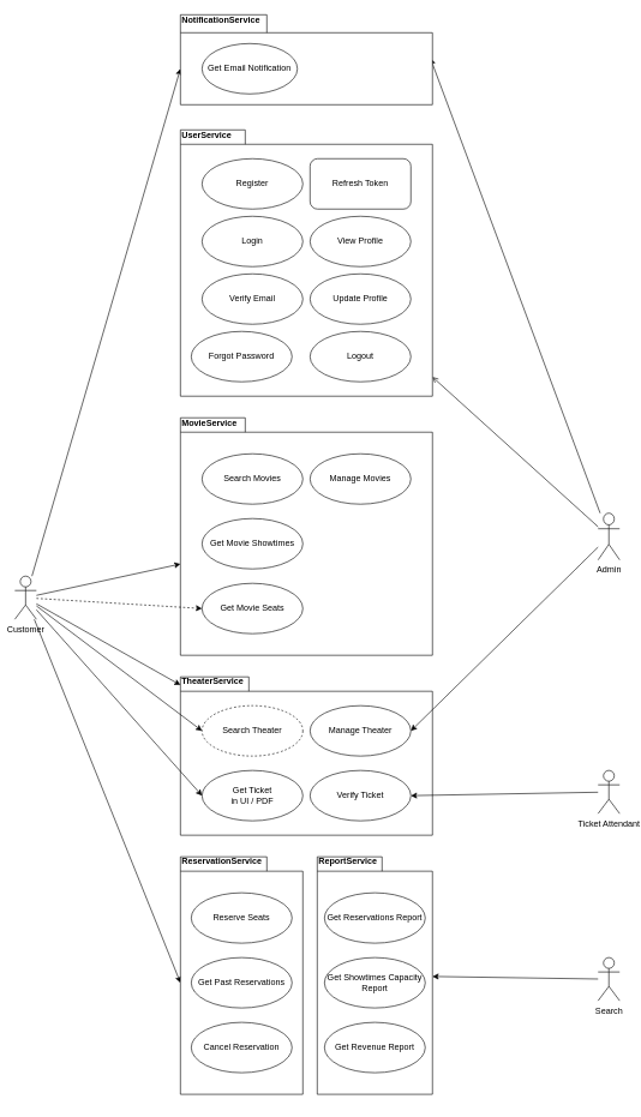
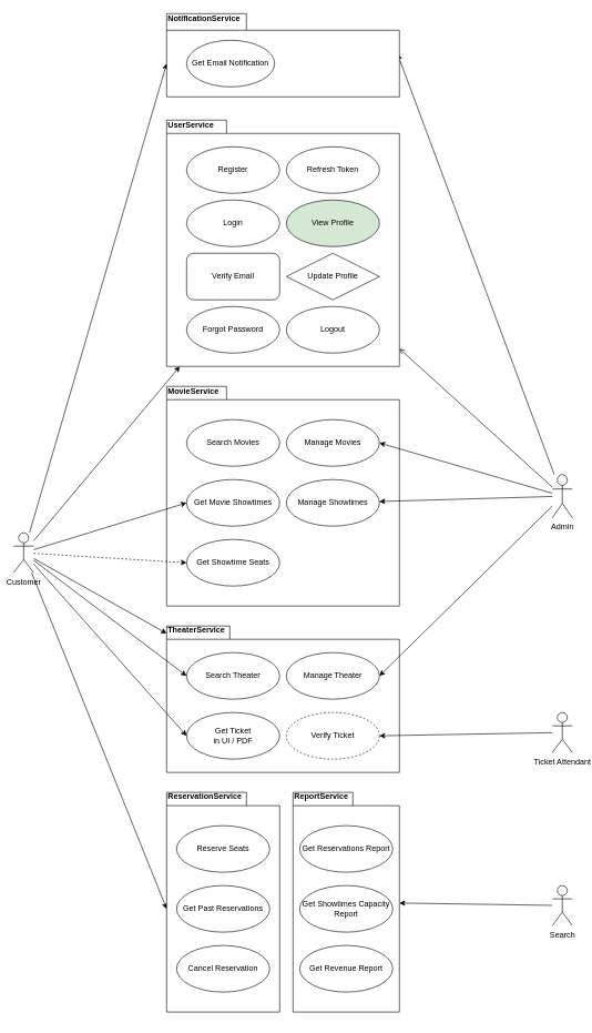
  <mxCell id="0" />
  <mxCell id="1" parent="0" />
  <mxCell id="2" value="TheaterService" style="shape=folder;fontStyle=1;spacingTop=10;tabWidth=95;tabHeight=20;tabPosition=left;html=1;whiteSpace=wrap;verticalAlign=bottom;align=left;labelPosition=center;verticalLabelPosition=top;textDirection=ltr;spacingBottom=-16;" vertex="1" parent="1"><mxGeometry x="250" y="940" width="350" height="220" as="geometry" /></mxCell>
  <mxCell id="3" value="Admin" style="shape=umlActor;verticalLabelPosition=bottom;verticalAlign=top;html=1;outlineConnect=0;" vertex="1" parent="1"><mxGeometry x="830" y="712.5" width="30" height="65" as="geometry" /></mxCell>
  <mxCell id="4" value="Customer" style="shape=umlActor;verticalLabelPosition=bottom;verticalAlign=top;html=1;outlineConnect=0;" vertex="1" parent="1"><mxGeometry x="20" y="800" width="30" height="60" as="geometry" /></mxCell>
  <mxCell id="5" value="MovieService" style="shape=folder;fontStyle=1;spacingTop=10;tabWidth=90;tabHeight=20;tabPosition=left;html=1;whiteSpace=wrap;verticalAlign=bottom;align=left;labelPosition=center;verticalLabelPosition=top;textDirection=ltr;spacingBottom=-16;" vertex="1" parent="1"><mxGeometry x="250" y="580" width="350" height="330" as="geometry" /></mxCell>
  <mxCell id="6" value="Manage Movies" style="ellipse;whiteSpace=wrap;html=1;" vertex="1" parent="1"><mxGeometry x="430" y="630" width="140" height="70" as="geometry" /></mxCell>
  <mxCell id="7" value="Search Movies" style="ellipse;whiteSpace=wrap;html=1;" vertex="1" parent="1"><mxGeometry x="280" y="630" width="140" height="70" as="geometry" /></mxCell>
  <mxCell id="8" value="Get Movie Showtimes" style="ellipse;whiteSpace=wrap;html=1;" vertex="1" parent="1"><mxGeometry x="280" y="720" width="140" height="70" as="geometry" /></mxCell>
- <mxCell id="9" value="Get Movie Seats" style="ellipse;whiteSpace=wrap;html=1;" vertex="1" parent="1"><mxGeometry x="280" y="810" width="140" height="70" as="geometry" /></mxCell>
+ <mxCell id="9" value="Get Showtime Seats" style="ellipse;whiteSpace=wrap;html=1;" vertex="1" parent="1"><mxGeometry x="280" y="810" width="140" height="70" as="geometry" /></mxCell>
  <mxCell id="10" style="rounded=0;orthogonalLoop=1;jettySize=auto;html=1;entryX=0.992;entryY=0.485;entryDx=0;entryDy=0;entryPerimeter=0;" edge="1" parent="1" source="3" target="15"><mxGeometry relative="1" as="geometry" /></mxCell>
  <mxCell id="11" style="rounded=0;orthogonalLoop=1;jettySize=auto;html=1;entryX=0;entryY=0;entryDx=0;entryDy=75;entryPerimeter=0;" edge="1" parent="1" source="4" target="15"><mxGeometry relative="1" as="geometry"><mxPoint x="735" y="80" as="sourcePoint" /><mxPoint x="607" y="81" as="targetPoint" /></mxGeometry></mxCell>
  <mxCell id="12" style="rounded=0;orthogonalLoop=1;jettySize=auto;html=1;endArrow=open;" edge="1" parent="1" source="3" target="18"><mxGeometry relative="1" as="geometry"><mxPoint x="745" y="90" as="sourcePoint" /><mxPoint x="617" y="91" as="targetPoint" /></mxGeometry></mxCell>
+ <mxCell id="13" style="rounded=0;orthogonalLoop=1;jettySize=auto;html=1;" edge="1" parent="1" source="4" target="18"><mxGeometry relative="1" as="geometry"><mxPoint x="755" y="100" as="sourcePoint" /><mxPoint x="627" y="101" as="targetPoint" /></mxGeometry></mxCell>
  <mxCell id="14" value="" style="group" vertex="1" connectable="0" parent="1"><mxGeometry x="250" y="20" width="350" height="125" as="geometry" /></mxCell>
  <mxCell id="15" value="NotificationService" style="shape=folder;fontStyle=1;spacingTop=10;tabWidth=120;tabHeight=25;tabPosition=left;html=1;whiteSpace=wrap;verticalAlign=bottom;align=left;labelPosition=center;verticalLabelPosition=top;textDirection=ltr;spacingBottom=-16;" vertex="1" parent="14"><mxGeometry width="350" height="125" as="geometry" /></mxCell>
  <mxCell id="16" value="Get Email Notification" style="ellipse;whiteSpace=wrap;html=1;" vertex="1" parent="14"><mxGeometry x="29.999" y="40" width="132.432" height="70" as="geometry" /></mxCell>
  <mxCell id="17" value="" style="group" vertex="1" connectable="0" parent="1"><mxGeometry x="250" y="180" width="350" height="370" as="geometry" /></mxCell>
  <mxCell id="18" value="UserService" style="shape=folder;fontStyle=1;spacingTop=10;tabWidth=90;tabHeight=20;tabPosition=left;html=1;whiteSpace=wrap;verticalAlign=bottom;align=left;labelPosition=center;verticalLabelPosition=top;textDirection=ltr;spacingBottom=-16;" vertex="1" parent="17"><mxGeometry width="350" height="370" as="geometry" /></mxCell>
- <mxCell id="19" value="Verify Email" style="ellipse;whiteSpace=wrap;html=1;" vertex="1" parent="17"><mxGeometry x="30" y="200" width="140" height="70" as="geometry" /></mxCell>
- <mxCell id="20" value="Forgot Password" style="ellipse;whiteSpace=wrap;html=1;" vertex="1" parent="17"><mxGeometry x="15" y="280" width="140" height="70" as="geometry" /></mxCell>
+ <mxCell id="19" value="Verify Email" style="whiteSpace=wrap;html=1;rounded=1;" vertex="1" parent="17"><mxGeometry x="30" y="200" width="140" height="70" as="geometry" /></mxCell>
+ <mxCell id="20" value="Forgot Password" style="ellipse;whiteSpace=wrap;html=1;" vertex="1" parent="17"><mxGeometry x="30" y="280" width="140" height="70" as="geometry" /></mxCell>
  <mxCell id="21" value="Login" style="ellipse;whiteSpace=wrap;html=1;" vertex="1" parent="17"><mxGeometry x="30" y="120" width="140" height="70" as="geometry" /></mxCell>
- <mxCell id="22" value="Refresh Token" style="whiteSpace=wrap;html=1;rounded=1;" vertex="1" parent="17"><mxGeometry x="180" y="40" width="140" height="70" as="geometry" /></mxCell>
- <mxCell id="23" value="View Profile" style="ellipse;whiteSpace=wrap;html=1;" vertex="1" parent="17"><mxGeometry x="180" y="120" width="140" height="70" as="geometry" /></mxCell>
- <mxCell id="24" value="Update Profile" style="ellipse;whiteSpace=wrap;html=1;" vertex="1" parent="17"><mxGeometry x="180" y="200" width="140" height="70" as="geometry" /></mxCell>
+ <mxCell id="22" value="Refresh Token" style="ellipse;whiteSpace=wrap;html=1;" vertex="1" parent="17"><mxGeometry x="180" y="40" width="140" height="70" as="geometry" /></mxCell>
+ <mxCell id="23" value="View Profile" style="ellipse;whiteSpace=wrap;html=1;fillColor=#d5e8d4;" vertex="1" parent="17"><mxGeometry x="180" y="120" width="140" height="70" as="geometry" /></mxCell>
+ <mxCell id="24" value="Update Profile" style="rhombus;whiteSpace=wrap;html=1;" vertex="1" parent="17"><mxGeometry x="180" y="200" width="140" height="70" as="geometry" /></mxCell>
  <mxCell id="25" value="Logout" style="ellipse;whiteSpace=wrap;html=1;" vertex="1" parent="17"><mxGeometry x="180" y="280" width="140" height="70" as="geometry" /></mxCell>
  <mxCell id="26" value="Register" style="ellipse;whiteSpace=wrap;html=1;" vertex="1" parent="17"><mxGeometry x="30" y="40" width="140" height="70" as="geometry" /></mxCell>
  <mxCell id="27" value="" style="group" vertex="1" connectable="0" parent="1"><mxGeometry x="440" y="1190" width="200" height="340" as="geometry" /></mxCell>
  <mxCell id="28" value="ReportService" style="shape=folder;fontStyle=1;spacingTop=10;tabWidth=90;tabHeight=20;tabPosition=left;html=1;whiteSpace=wrap;verticalAlign=bottom;align=left;labelPosition=center;verticalLabelPosition=top;textDirection=ltr;spacingBottom=-16;" vertex="1" parent="27"><mxGeometry width="160" height="330" as="geometry" /></mxCell>
  <mxCell id="29" value="Get Reservations Report" style="ellipse;whiteSpace=wrap;html=1;" vertex="1" parent="27"><mxGeometry x="10" y="50" width="140" height="70" as="geometry" /></mxCell>
  <mxCell id="30" value="Get Showtimes Capacity Report" style="ellipse;whiteSpace=wrap;html=1;" vertex="1" parent="27"><mxGeometry x="10" y="140" width="140" height="70" as="geometry" /></mxCell>
  <mxCell id="31" value="Get Revenue Report" style="ellipse;whiteSpace=wrap;html=1;" vertex="1" parent="27"><mxGeometry x="10" y="230" width="140" height="70" as="geometry" /></mxCell>
  <mxCell id="32" style="rounded=0;orthogonalLoop=1;jettySize=auto;html=1;" edge="1" parent="1" source="4" target="2"><mxGeometry relative="1" as="geometry"><mxPoint x="70" y="533" as="sourcePoint" /><mxPoint x="260" y="451" as="targetPoint" /></mxGeometry></mxCell>
- <mxCell id="33" style="rounded=0;orthogonalLoop=1;jettySize=auto;html=1;" edge="1" parent="1" source="4" target="5"><mxGeometry relative="1" as="geometry"><mxPoint x="80" y="543" as="sourcePoint" /><mxPoint x="270" y="461" as="targetPoint" /></mxGeometry></mxCell>
+ <mxCell id="33" style="rounded=0;orthogonalLoop=1;jettySize=auto;html=1;entryX=0;entryY=0.5;entryDx=0;entryDy=0;" edge="1" parent="1" source="4" target="8"><mxGeometry relative="1" as="geometry"><mxPoint x="80" y="543" as="sourcePoint" /><mxPoint x="270" y="461" as="targetPoint" /></mxGeometry></mxCell>
  <mxCell id="34" style="rounded=0;orthogonalLoop=1;jettySize=auto;html=1;entryX=0;entryY=0.5;entryDx=0;entryDy=0;dashed=1;" edge="1" parent="1" source="4" target="9"><mxGeometry relative="1" as="geometry"><mxPoint x="90" y="553" as="sourcePoint" /><mxPoint x="280" y="471" as="targetPoint" /></mxGeometry></mxCell>
  <mxCell id="35" style="rounded=0;orthogonalLoop=1;jettySize=auto;html=1;entryX=0;entryY=0;entryDx=0;entryDy=175;entryPerimeter=0;" edge="1" parent="1" source="4" target="38"><mxGeometry relative="1" as="geometry"><mxPoint x="100" y="563" as="sourcePoint" /><mxPoint x="290" y="481" as="targetPoint" /></mxGeometry></mxCell>
+ <mxCell id="36" style="rounded=0;orthogonalLoop=1;jettySize=auto;html=1;entryX=1;entryY=0.5;entryDx=0;entryDy=0;" edge="1" parent="1" source="3" target="6"><mxGeometry relative="1" as="geometry"><mxPoint x="110" y="573" as="sourcePoint" /><mxPoint x="300" y="491" as="targetPoint" /></mxGeometry></mxCell>
  <mxCell id="37" value="" style="group" vertex="1" connectable="0" parent="1"><mxGeometry x="250" y="1190" width="210" height="330" as="geometry" /></mxCell>
  <mxCell id="38" value="ReservationService" style="shape=folder;fontStyle=1;spacingTop=10;tabWidth=120;tabHeight=20;tabPosition=left;html=1;whiteSpace=wrap;verticalAlign=bottom;align=left;labelPosition=center;verticalLabelPosition=top;textDirection=ltr;spacingBottom=-16;" vertex="1" parent="37"><mxGeometry width="170" height="330" as="geometry" /></mxCell>
  <mxCell id="39" value="Reserve Seats" style="ellipse;whiteSpace=wrap;html=1;" vertex="1" parent="37"><mxGeometry x="15" y="50" width="140" height="70" as="geometry" /></mxCell>
  <mxCell id="40" value="Get Past Reservations" style="ellipse;whiteSpace=wrap;html=1;" vertex="1" parent="37"><mxGeometry x="15" y="140" width="140" height="70" as="geometry" /></mxCell>
  <mxCell id="41" value="Cancel Reservation" style="ellipse;whiteSpace=wrap;html=1;" vertex="1" parent="37"><mxGeometry x="15" y="230" width="140" height="70" as="geometry" /></mxCell>
+ <mxCell id="42" value="Manage Showtimes" style="ellipse;whiteSpace=wrap;html=1;" vertex="1" parent="1"><mxGeometry x="430" y="720" width="140" height="70" as="geometry" /></mxCell>
  <mxCell id="43" style="rounded=0;orthogonalLoop=1;jettySize=auto;html=1;entryX=0;entryY=0.5;entryDx=0;entryDy=0;" edge="1" parent="1" source="4" target="48"><mxGeometry relative="1" as="geometry"><mxPoint x="70" y="560" as="sourcePoint" /><mxPoint x="290" y="855" as="targetPoint" /></mxGeometry></mxCell>
  <mxCell id="44" style="rounded=0;orthogonalLoop=1;jettySize=auto;html=1;entryX=0;entryY=0.5;entryDx=0;entryDy=0;" edge="1" parent="1" source="4" target="49"><mxGeometry relative="1" as="geometry"><mxPoint x="80" y="570" as="sourcePoint" /><mxPoint x="300" y="865" as="targetPoint" /></mxGeometry></mxCell>
  <mxCell id="45" style="rounded=0;orthogonalLoop=1;jettySize=auto;html=1;entryX=1;entryY=0.5;entryDx=0;entryDy=0;" edge="1" parent="1" source="3" target="47"><mxGeometry relative="1" as="geometry"><mxPoint x="90" y="580" as="sourcePoint" /><mxPoint x="310" y="875" as="targetPoint" /></mxGeometry></mxCell>
  <mxCell id="46" value="Ticket Attendant" style="shape=umlActor;verticalLabelPosition=bottom;verticalAlign=top;html=1;outlineConnect=0;" vertex="1" parent="1"><mxGeometry x="830" y="1070" width="30" height="60" as="geometry" /></mxCell>
  <mxCell id="47" value="Manage Theater" style="ellipse;whiteSpace=wrap;html=1;" vertex="1" parent="1"><mxGeometry x="430" y="980" width="140" height="70" as="geometry" /></mxCell>
- <mxCell id="48" value="Search Theater" style="ellipse;whiteSpace=wrap;html=1;dashed=1;" vertex="1" parent="1"><mxGeometry x="280" y="980" width="140" height="70" as="geometry" /></mxCell>
+ <mxCell id="48" value="Search Theater" style="ellipse;whiteSpace=wrap;html=1;" vertex="1" parent="1"><mxGeometry x="280" y="980" width="140" height="70" as="geometry" /></mxCell>
  <mxCell id="49" value="Get Ticket&lt;div&gt;in UI / PDF&lt;/div&gt;" style="ellipse;whiteSpace=wrap;html=1;" vertex="1" parent="1"><mxGeometry x="280" y="1070" width="140" height="70" as="geometry" /></mxCell>
- <mxCell id="50" value="Verify Ticket" style="ellipse;whiteSpace=wrap;html=1;" vertex="1" parent="1"><mxGeometry x="430" y="1070" width="140" height="70" as="geometry" /></mxCell>
+ <mxCell id="50" value="Verify Ticket" style="ellipse;whiteSpace=wrap;html=1;dashed=1;" vertex="1" parent="1"><mxGeometry x="430" y="1070" width="140" height="70" as="geometry" /></mxCell>
+ <mxCell id="51" style="rounded=0;orthogonalLoop=1;jettySize=auto;html=1;" edge="1" parent="1" source="3" target="42"><mxGeometry relative="1" as="geometry"><mxPoint x="1000" y="755" as="sourcePoint" /><mxPoint x="580" y="675" as="targetPoint" /></mxGeometry></mxCell>
  <mxCell id="52" style="rounded=0;orthogonalLoop=1;jettySize=auto;html=1;entryX=1;entryY=0.5;entryDx=0;entryDy=0;" edge="1" parent="1" source="46" target="50"><mxGeometry relative="1" as="geometry"><mxPoint x="1000" y="767" as="sourcePoint" /><mxPoint x="580" y="1025" as="targetPoint" /></mxGeometry></mxCell>
  <mxCell id="53" value="Search" style="shape=umlActor;verticalLabelPosition=bottom;verticalAlign=top;html=1;outlineConnect=0;" vertex="1" parent="1"><mxGeometry x="830" y="1330" width="30" height="60" as="geometry" /></mxCell>
  <mxCell id="54" style="rounded=0;orthogonalLoop=1;jettySize=auto;html=1;" edge="1" parent="1" source="53" target="28"><mxGeometry relative="1" as="geometry"><mxPoint x="1000" y="1115" as="sourcePoint" /><mxPoint x="580" y="1115" as="targetPoint" /></mxGeometry></mxCell>
